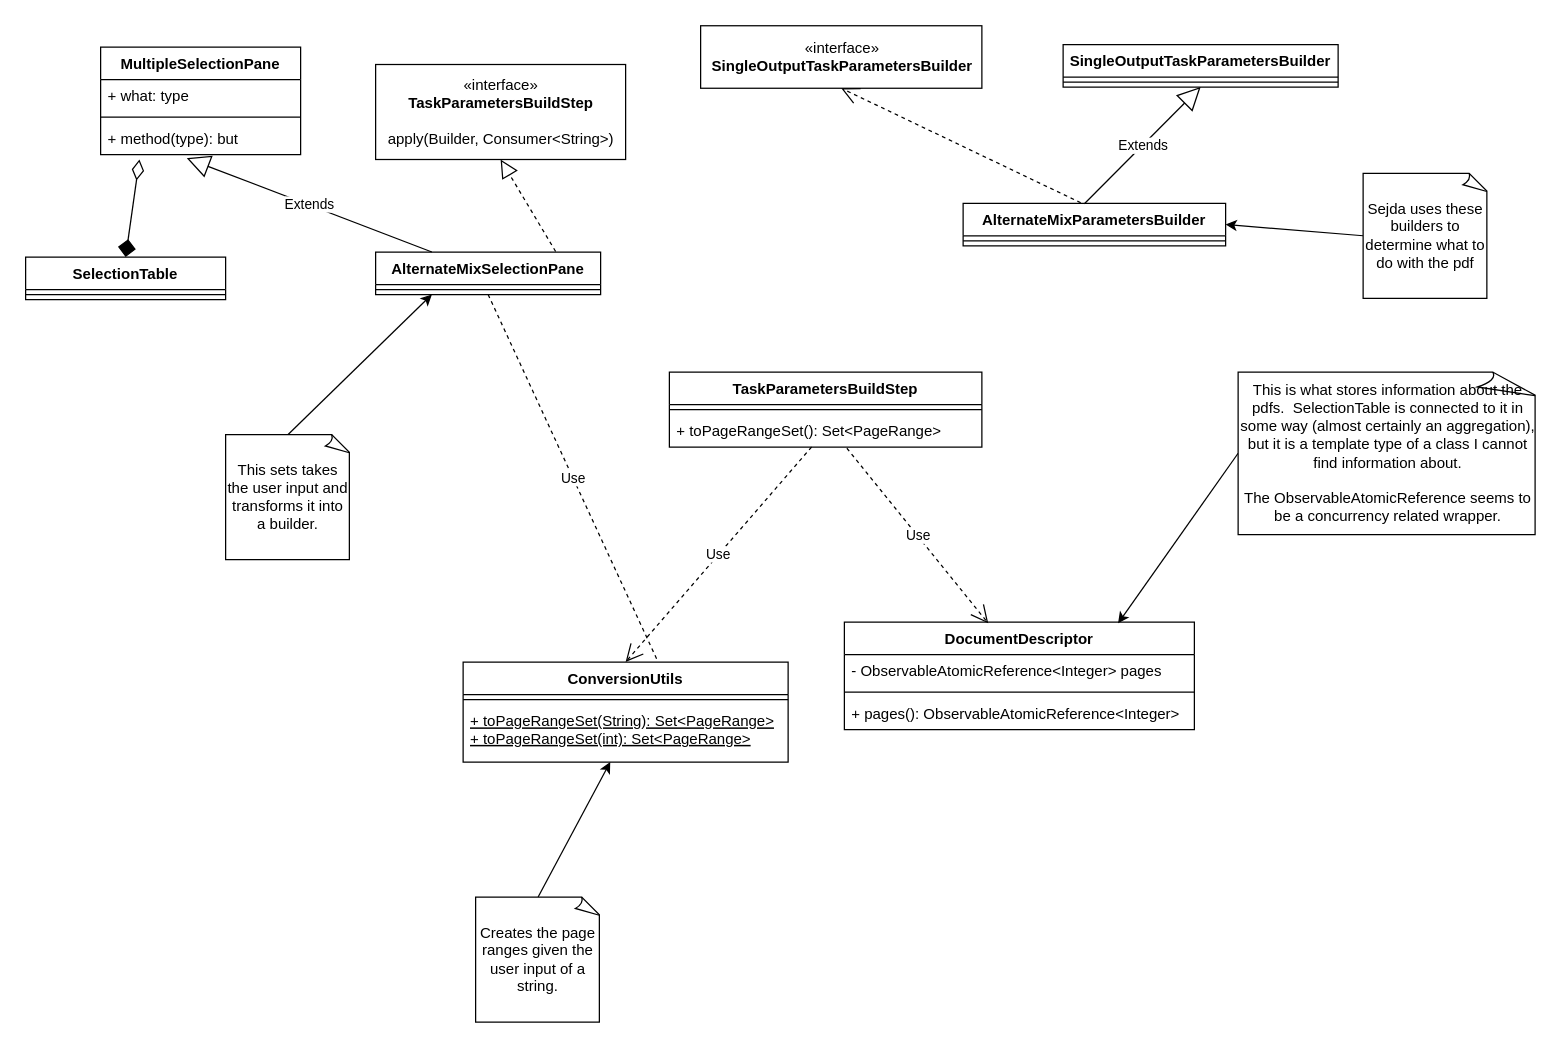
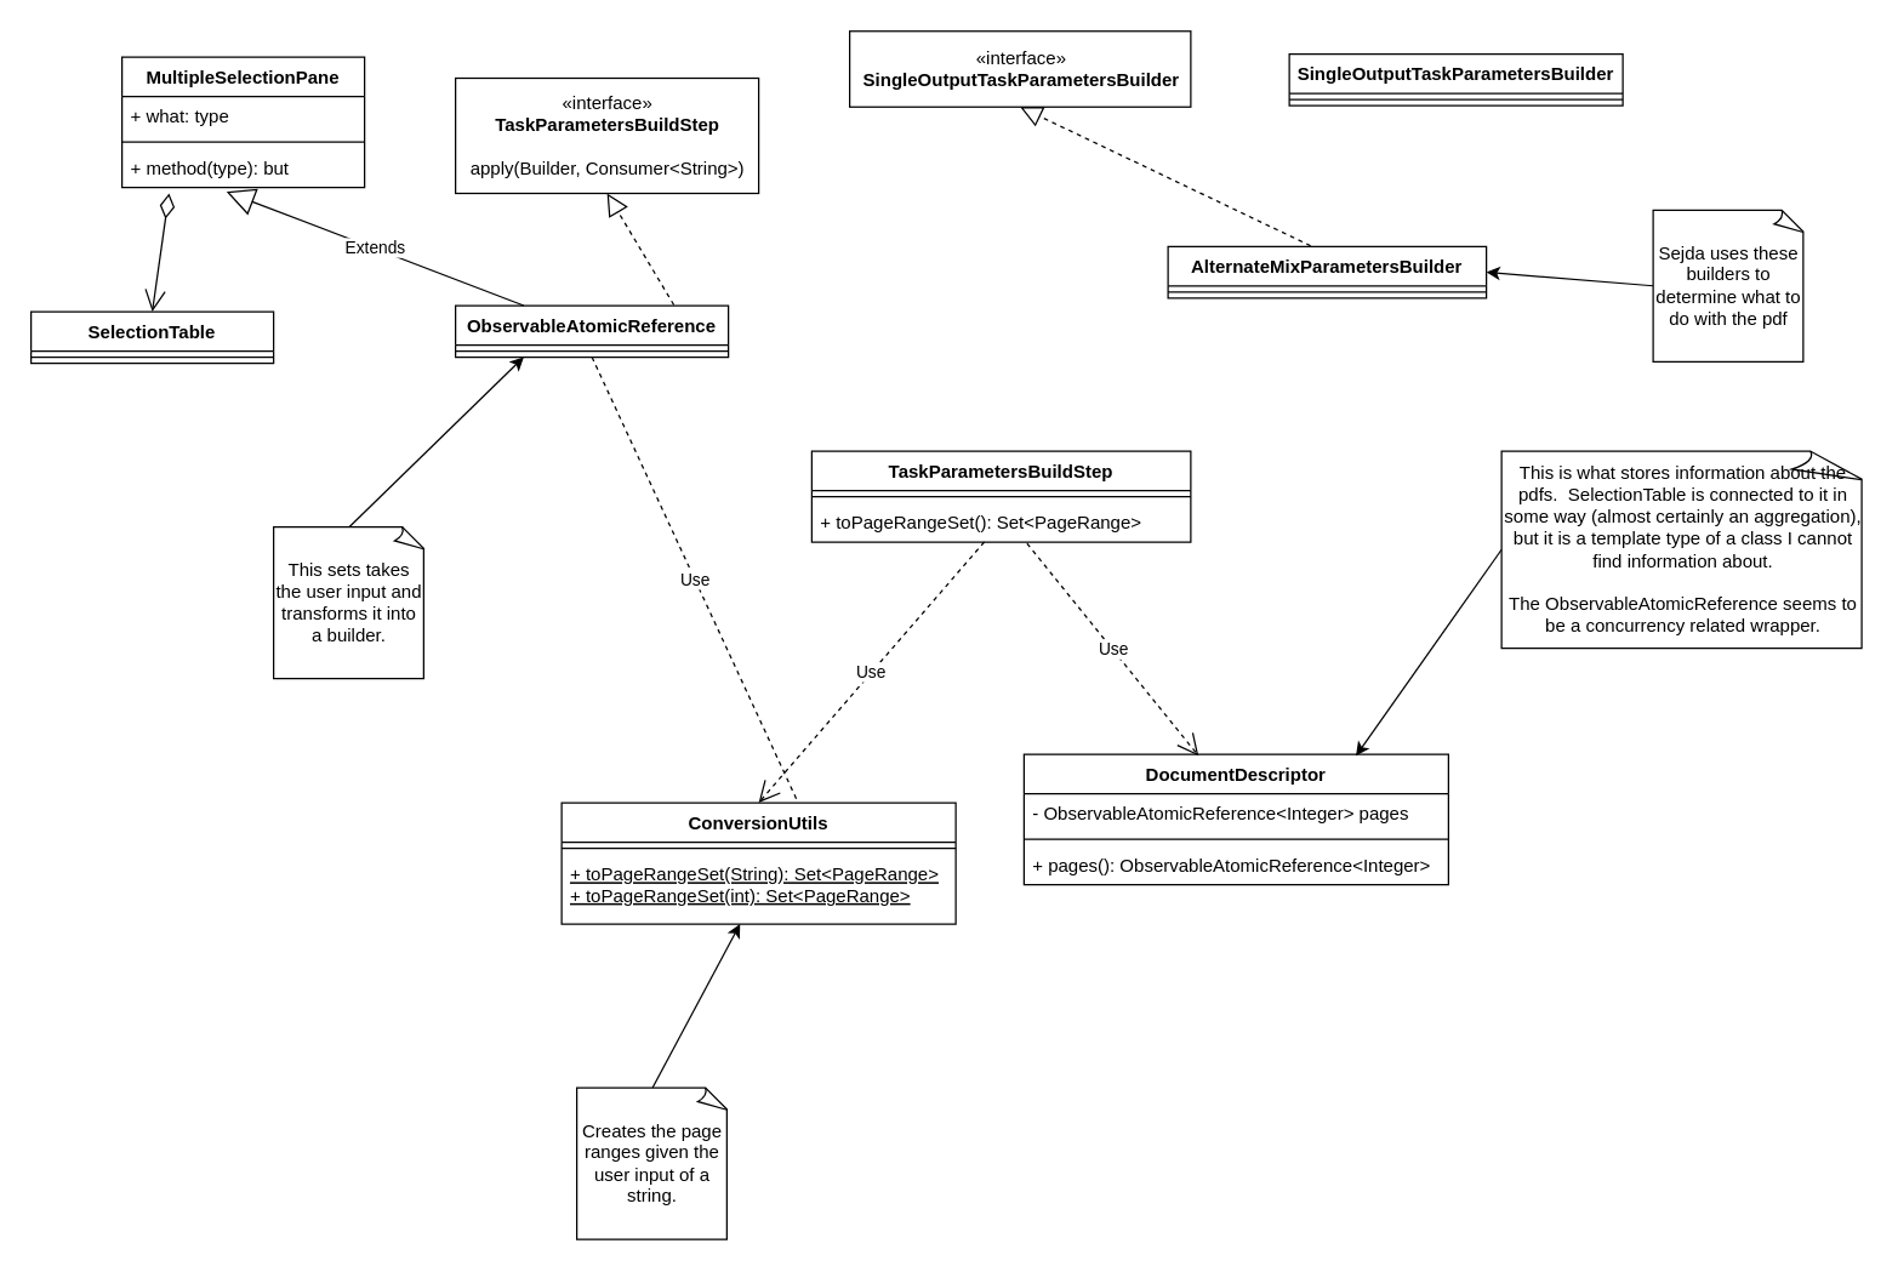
  <mxCell id="0" style=";html=1;" />
  <mxCell id="1" style=";html=1;" parent="0" />
- <mxCell id="2" value="AlternateMixSelectionPane" style="swimlane;fontStyle=1;align=center;verticalAlign=top;childLayout=stackLayout;horizontal=1;startSize=26;horizontalStack=0;resizeParent=1;resizeParentMax=0;resizeLast=0;collapsible=1;marginBottom=0;" vertex="1" parent="1"><mxGeometry x="300" y="201" width="180" height="34" as="geometry" /></mxCell>
+ <mxCell id="2" value="ObservableAtomicReference" style="swimlane;fontStyle=1;align=center;verticalAlign=top;childLayout=stackLayout;horizontal=1;startSize=26;horizontalStack=0;resizeParent=1;resizeParentMax=0;resizeLast=0;collapsible=1;marginBottom=0;" vertex="1" parent="1"><mxGeometry x="300" y="201" width="180" height="34" as="geometry" /></mxCell>
  <mxCell id="3" value="" style="line;strokeWidth=1;fillColor=none;align=left;verticalAlign=middle;spacingTop=-1;spacingLeft=3;spacingRight=3;rotatable=0;labelPosition=right;points=[];portConstraint=eastwest;" vertex="1" parent="2"><mxGeometry y="26" width="180" height="8" as="geometry" /></mxCell>
  <mxCell id="4" value="MultipleSelectionPane" style="swimlane;fontStyle=1;align=center;verticalAlign=top;childLayout=stackLayout;horizontal=1;startSize=26;horizontalStack=0;resizeParent=1;resizeParentMax=0;resizeLast=0;collapsible=1;marginBottom=0;" vertex="1" parent="1"><mxGeometry x="80" y="37" width="160" height="86" as="geometry" /></mxCell>
  <mxCell id="5" value="+ what: type" style="text;strokeColor=none;fillColor=none;align=left;verticalAlign=top;spacingLeft=4;spacingRight=4;overflow=hidden;rotatable=0;points=[[0,0.5],[1,0.5]];portConstraint=eastwest;" vertex="1" parent="4"><mxGeometry y="26" width="160" height="26" as="geometry" /></mxCell>
  <mxCell id="6" value="" style="line;strokeWidth=1;fillColor=none;align=left;verticalAlign=middle;spacingTop=-1;spacingLeft=3;spacingRight=3;rotatable=0;labelPosition=right;points=[];portConstraint=eastwest;" vertex="1" parent="4"><mxGeometry y="52" width="160" height="8" as="geometry" /></mxCell>
  <mxCell id="7" value="+ method(type): but" style="text;strokeColor=none;fillColor=none;align=left;verticalAlign=top;spacingLeft=4;spacingRight=4;overflow=hidden;rotatable=0;points=[[0,0.5],[1,0.5]];portConstraint=eastwest;" vertex="1" parent="4"><mxGeometry y="60" width="160" height="26" as="geometry" /></mxCell>
  <mxCell id="8" value="AlternateMixParametersBuilder" style="swimlane;fontStyle=1;align=center;verticalAlign=top;childLayout=stackLayout;horizontal=1;startSize=26;horizontalStack=0;resizeParent=1;resizeParentMax=0;resizeLast=0;collapsible=1;marginBottom=0;" vertex="1" parent="1"><mxGeometry x="770" y="162" width="210" height="34" as="geometry" /></mxCell>
  <mxCell id="9" value="" style="line;strokeWidth=1;fillColor=none;align=left;verticalAlign=middle;spacingTop=-1;spacingLeft=3;spacingRight=3;rotatable=0;labelPosition=right;points=[];portConstraint=eastwest;" vertex="1" parent="8"><mxGeometry y="26" width="210" height="8" as="geometry" /></mxCell>
  <mxCell id="10" value="ConversionUtils" style="swimlane;fontStyle=1;align=center;verticalAlign=top;childLayout=stackLayout;horizontal=1;startSize=26;horizontalStack=0;resizeParent=1;resizeParentMax=0;resizeLast=0;collapsible=1;marginBottom=0;" vertex="1" parent="1"><mxGeometry x="370" y="529" width="260" height="80" as="geometry" /></mxCell>
  <mxCell id="11" value="" style="line;strokeWidth=1;fillColor=none;align=left;verticalAlign=middle;spacingTop=-1;spacingLeft=3;spacingRight=3;rotatable=0;labelPosition=right;points=[];portConstraint=eastwest;" vertex="1" parent="10"><mxGeometry y="26" width="260" height="8" as="geometry" /></mxCell>
  <mxCell id="12" value="+ toPageRangeSet(String): Set&lt;PageRange&gt;&#10;+ toPageRangeSet(int): Set&lt;PageRange&gt;&#10;" style="text;strokeColor=none;fillColor=none;align=left;verticalAlign=top;spacingLeft=4;spacingRight=4;overflow=hidden;rotatable=0;points=[[0,0.5],[1,0.5]];portConstraint=eastwest;fontStyle=4" vertex="1" parent="10"><mxGeometry y="34" width="260" height="46" as="geometry" /></mxCell>
  <mxCell id="13" value="SingleOutputTaskParametersBuilder" style="swimlane;fontStyle=1;align=center;verticalAlign=top;childLayout=stackLayout;horizontal=1;startSize=26;horizontalStack=0;resizeParent=1;resizeParentMax=0;resizeLast=0;collapsible=1;marginBottom=0;" vertex="1" parent="1"><mxGeometry x="850" y="35" width="220" height="34" as="geometry"><mxRectangle x="360" y="387" width="230" height="26" as="alternateBounds" /></mxGeometry></mxCell>
  <mxCell id="14" value="" style="line;strokeWidth=1;fillColor=none;align=left;verticalAlign=middle;spacingTop=-1;spacingLeft=3;spacingRight=3;rotatable=0;labelPosition=right;points=[];portConstraint=eastwest;" vertex="1" parent="13"><mxGeometry y="26" width="220" height="8" as="geometry" /></mxCell>
  <mxCell id="15" value="TaskParametersBuildStep" style="swimlane;fontStyle=1;align=center;verticalAlign=top;childLayout=stackLayout;horizontal=1;startSize=26;horizontalStack=0;resizeParent=1;resizeParentMax=0;resizeLast=0;collapsible=1;marginBottom=0;" vertex="1" parent="1"><mxGeometry x="535" y="297" width="250" height="60" as="geometry" /></mxCell>
  <mxCell id="16" value="" style="line;strokeWidth=1;fillColor=none;align=left;verticalAlign=middle;spacingTop=-1;spacingLeft=3;spacingRight=3;rotatable=0;labelPosition=right;points=[];portConstraint=eastwest;" vertex="1" parent="15"><mxGeometry y="26" width="250" height="8" as="geometry" /></mxCell>
  <mxCell id="17" value="+ toPageRangeSet(): Set&lt;PageRange&gt;" style="text;strokeColor=none;fillColor=none;align=left;verticalAlign=top;spacingLeft=4;spacingRight=4;overflow=hidden;rotatable=0;points=[[0,0.5],[1,0.5]];portConstraint=eastwest;" vertex="1" parent="15"><mxGeometry y="34" width="250" height="26" as="geometry" /></mxCell>
  <mxCell id="18" value="SelectionTable" style="swimlane;fontStyle=1;align=center;verticalAlign=top;childLayout=stackLayout;horizontal=1;startSize=26;horizontalStack=0;resizeParent=1;resizeParentMax=0;resizeLast=0;collapsible=1;marginBottom=0;" vertex="1" parent="1"><mxGeometry y="205" width="160" height="34" as="geometry" x="20" /></mxCell>
  <mxCell id="19" value="" style="line;strokeWidth=1;fillColor=none;align=left;verticalAlign=middle;spacingTop=-1;spacingLeft=3;spacingRight=3;rotatable=0;labelPosition=right;points=[];portConstraint=eastwest;" vertex="1" parent="18"><mxGeometry y="26" width="160" height="8" as="geometry" /></mxCell>
  <mxCell id="20" value="Extends" style="endArrow=block;endSize=16;endFill=0;html=1;exitX=0.25;exitY=0;exitDx=0;exitDy=0;entryX=0.431;entryY=1.115;entryDx=0;entryDy=0;entryPerimeter=0;" edge="1" parent="1" source="2" target="7"><mxGeometry width="160" relative="1" as="geometry"><mxPoint x="160" y="717" as="sourcePoint" /><mxPoint x="110" y="207" as="targetPoint" /></mxGeometry></mxCell>
  <mxCell id="21" value="«interface»&lt;br&gt;&lt;b&gt;TaskParametersBuildStep&lt;br&gt;&lt;/b&gt;&lt;br&gt;apply(Builder, Consumer&amp;lt;String&amp;gt;)&lt;br&gt;" style="html=1;" vertex="1" parent="1"><mxGeometry x="300" y="51" width="200" height="76" as="geometry" /></mxCell>
  <mxCell id="22" value="" style="endArrow=block;dashed=1;endFill=0;endSize=12;html=1;entryX=0.5;entryY=1;entryDx=0;entryDy=0;exitX=0.8;exitY=-0.012;exitDx=0;exitDy=0;exitPerimeter=0;" edge="1" parent="1" source="2" target="21"><mxGeometry width="160" relative="1" as="geometry"><mxPoint x="240" y="351" as="sourcePoint" /><mxPoint x="400" y="351" as="targetPoint" /></mxGeometry></mxCell>
- <mxCell id="23" value="Extends" style="endArrow=block;endSize=16;endFill=0;html=1;exitX=0.462;exitY=0.012;exitDx=0;exitDy=0;entryX=0.5;entryY=1;entryDx=0;entryDy=0;exitPerimeter=0;" edge="1" parent="1" source="8" target="13"><mxGeometry width="160" relative="1" as="geometry"><mxPoint x="781" y="171.5" as="sourcePoint" /><mxPoint x="931" y="122" as="targetPoint" /></mxGeometry></mxCell>
  <mxCell id="24" value="«interface»&lt;br&gt;&lt;b&gt;SingleOutputTaskParametersBuilder&lt;/b&gt;&lt;br&gt;" style="html=1;" vertex="1" parent="1"><mxGeometry x="560" y="20" width="225" height="50" as="geometry" /></mxCell>
- <mxCell id="25" value="" style="endArrow=open;dashed=1;endFill=0;endSize=12;html=1;entryX=0.5;entryY=1;entryDx=0;entryDy=0;exitX=0.448;exitY=-0.012;exitDx=0;exitDy=0;exitPerimeter=0;" edge="1" parent="1" source="8" target="24"><mxGeometry width="160" relative="1" as="geometry"><mxPoint x="848" y="-103" as="sourcePoint" /><mxPoint x="923" y="-188" as="targetPoint" /></mxGeometry></mxCell>
+ <mxCell id="25" value="" style="endArrow=block;dashed=1;endFill=0;endSize=12;html=1;entryX=0.5;entryY=1;entryDx=0;entryDy=0;exitX=0.448;exitY=-0.012;exitDx=0;exitDy=0;exitPerimeter=0;" edge="1" parent="1" source="8" target="24"><mxGeometry width="160" relative="1" as="geometry"><mxPoint x="848" y="-103" as="sourcePoint" /><mxPoint x="923" y="-188" as="targetPoint" /></mxGeometry></mxCell>
  <mxCell id="26" value="Use" style="endArrow=open;endSize=12;dashed=1;html=1;entryX=0.5;entryY=0;entryDx=0;entryDy=0;" edge="1" parent="1" source="17" target="10"><mxGeometry width="160" relative="1" as="geometry"><mxPoint x="440" y="1057" as="sourcePoint" /><mxPoint x="600" y="1057" as="targetPoint" /></mxGeometry></mxCell>
- <mxCell id="27" value="1" style="endArrow=diamond;html=1;endSize=12;startArrow=diamondThin;startSize=14;startFill=0;align=left;verticalAlign=bottom;exitX=0.194;exitY=1.154;exitDx=0;exitDy=0;exitPerimeter=0;entryX=0.5;entryY=0;entryDx=0;entryDy=0;noLabel=1;fontColor=none;" edge="1" parent="1" source="7" target="18"><mxGeometry x="-1" y="3" relative="1" as="geometry"><mxPoint x="50" y="499.5" as="sourcePoint" /><mxPoint x="210" y="499.5" as="targetPoint" /></mxGeometry></mxCell>
+ <mxCell id="27" value="1" style="endArrow=open;html=1;endSize=12;startArrow=diamondThin;startSize=14;startFill=0;align=left;verticalAlign=bottom;exitX=0.194;exitY=1.154;exitDx=0;exitDy=0;exitPerimeter=0;entryX=0.5;entryY=0;entryDx=0;entryDy=0;noLabel=1;fontColor=none;" edge="1" parent="1" source="7" target="18"><mxGeometry x="-1" y="3" relative="1" as="geometry"><mxPoint x="50" y="499.5" as="sourcePoint" /><mxPoint x="210" y="499.5" as="targetPoint" /></mxGeometry></mxCell>
  <mxCell id="28" value="Use" style="endArrow=none;endSize=12;dashed=1;html=1;entryX=0.6;entryY=0;entryDx=0;entryDy=0;exitX=0.5;exitY=1;exitDx=0;exitDy=0;entryPerimeter=0;" edge="1" parent="1" source="2" target="10"><mxGeometry width="160" relative="1" as="geometry"><mxPoint x="388" y="287" as="sourcePoint" /><mxPoint x="510" y="539" as="targetPoint" /></mxGeometry></mxCell>
  <mxCell id="29" value="DocumentDescriptor" style="swimlane;fontStyle=1;align=center;verticalAlign=top;childLayout=stackLayout;horizontal=1;startSize=26;horizontalStack=0;resizeParent=1;resizeParentMax=0;resizeLast=0;collapsible=1;marginBottom=0;fontColor=none;" vertex="1" parent="1"><mxGeometry x="675" y="497" width="280" height="86" as="geometry" /></mxCell>
  <mxCell id="30" value="- ObservableAtomicReference&lt;Integer&gt; pages" style="text;strokeColor=none;fillColor=none;align=left;verticalAlign=top;spacingLeft=4;spacingRight=4;overflow=hidden;rotatable=0;points=[[0,0.5],[1,0.5]];portConstraint=eastwest;" vertex="1" parent="29"><mxGeometry y="26" width="280" height="26" as="geometry" /></mxCell>
  <mxCell id="31" value="" style="line;strokeWidth=1;fillColor=none;align=left;verticalAlign=middle;spacingTop=-1;spacingLeft=3;spacingRight=3;rotatable=0;labelPosition=right;points=[];portConstraint=eastwest;" vertex="1" parent="29"><mxGeometry y="52" width="280" height="8" as="geometry" /></mxCell>
  <mxCell id="32" value="+ pages(): ObservableAtomicReference&lt;Integer&gt;" style="text;strokeColor=none;fillColor=none;align=left;verticalAlign=top;spacingLeft=4;spacingRight=4;overflow=hidden;rotatable=0;points=[[0,0.5],[1,0.5]];portConstraint=eastwest;" vertex="1" parent="29"><mxGeometry y="60" width="280" height="26" as="geometry" /></mxCell>
  <mxCell id="33" value="Use" style="endArrow=open;endSize=12;dashed=1;html=1;entryX=0.411;entryY=0.012;entryDx=0;entryDy=0;exitX=0.568;exitY=1.038;exitDx=0;exitDy=0;exitPerimeter=0;entryPerimeter=0;" edge="1" parent="1" source="17" target="29"><mxGeometry width="160" relative="1" as="geometry"><mxPoint x="658.757" y="367" as="sourcePoint" /><mxPoint x="510" y="539" as="targetPoint" /></mxGeometry></mxCell>
  <mxCell id="34" style="edgeStyle=none;rounded=0;orthogonalLoop=1;jettySize=auto;html=1;exitX=0;exitY=0.5;exitDx=0;exitDy=0;exitPerimeter=0;entryX=1;entryY=0.5;entryDx=0;entryDy=0;fontColor=none;" edge="1" parent="1" source="35" target="8"><mxGeometry relative="1" as="geometry" /></mxCell>
  <mxCell id="35" value="Sejda uses these builders to determine what to do with the pdf" style="whiteSpace=wrap;html=1;shape=mxgraph.basic.document;fontColor=none;" vertex="1" parent="1"><mxGeometry x="1090" y="138" width="100" height="100" as="geometry" /></mxCell>
  <mxCell id="36" style="edgeStyle=none;rounded=0;orthogonalLoop=1;jettySize=auto;html=1;exitX=0.5;exitY=0;exitDx=0;exitDy=0;exitPerimeter=0;entryX=0.25;entryY=1;entryDx=0;entryDy=0;fontColor=none;" edge="1" parent="1" source="37" target="2"><mxGeometry relative="1" as="geometry" /></mxCell>
  <mxCell id="37" value="This sets takes the user input and transforms it into a builder." style="whiteSpace=wrap;html=1;shape=mxgraph.basic.document;fontColor=none;" vertex="1" parent="1"><mxGeometry x="180" y="347" width="100" height="100" as="geometry" /></mxCell>
  <mxCell id="38" style="edgeStyle=none;rounded=0;orthogonalLoop=1;jettySize=auto;html=1;exitX=0;exitY=0.5;exitDx=0;exitDy=0;exitPerimeter=0;entryX=0.782;entryY=0.012;entryDx=0;entryDy=0;fontColor=none;entryPerimeter=0;" edge="1" parent="1" source="39" target="29"><mxGeometry relative="1" as="geometry" /></mxCell>
  <mxCell id="39" value="This is what stores information about the pdfs.&amp;nbsp; SelectionTable is connected to it in some way (almost certainly an aggregation), but it is a template type of a class I cannot find information about.&lt;br&gt;&lt;br&gt;The ObservableAtomicReference seems to be a concurrency related wrapper.&lt;br&gt;" style="whiteSpace=wrap;html=1;shape=mxgraph.basic.document;fontColor=none;" vertex="1" parent="1"><mxGeometry x="990" y="297" width="240" height="130" as="geometry" /></mxCell>
  <mxCell id="40" style="edgeStyle=none;rounded=0;orthogonalLoop=1;jettySize=auto;html=1;exitX=0.5;exitY=0;exitDx=0;exitDy=0;exitPerimeter=0;fontColor=none;" edge="1" parent="1" source="41" target="12"><mxGeometry relative="1" as="geometry" /></mxCell>
  <mxCell id="41" value="Creates the page ranges given the user input of a string." style="whiteSpace=wrap;html=1;shape=mxgraph.basic.document;fontColor=none;" vertex="1" parent="1"><mxGeometry x="380" y="717" width="100" height="100" as="geometry" /></mxCell>
